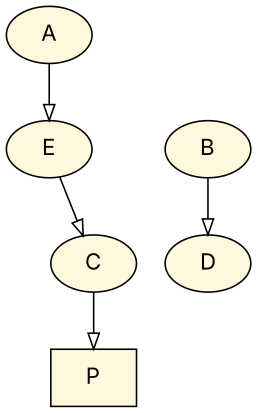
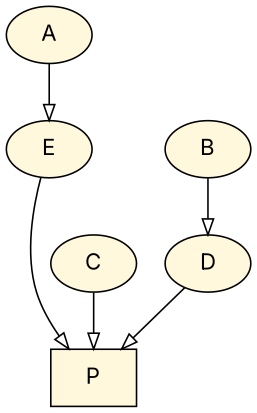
  digraph {
    fontname=Inter
    node [fillcolor=cornsilk fontname=Inter shape=ellipse style=filled]
    edge [arrowhead=onormal fontname=Inter]
    n1 [label=D]
    n2 [label=P shape=box]
    n3 [label=A]
    n4 [label=E]
    n5 [label=B]
    n6 [label=C]
+   n1 -> n2
    n3 -> n4
-   n4 -> n6
+   n4 -> n2
    n5 -> n1
    n6 -> n2
  }
